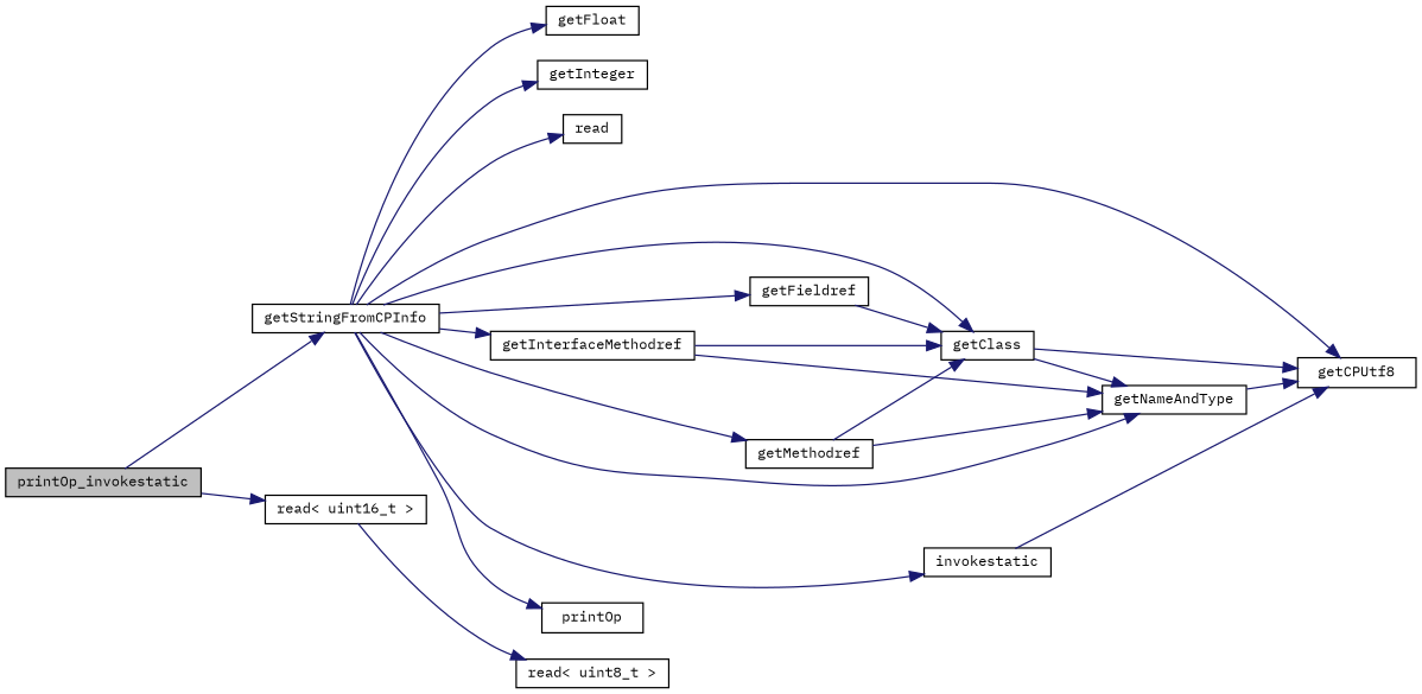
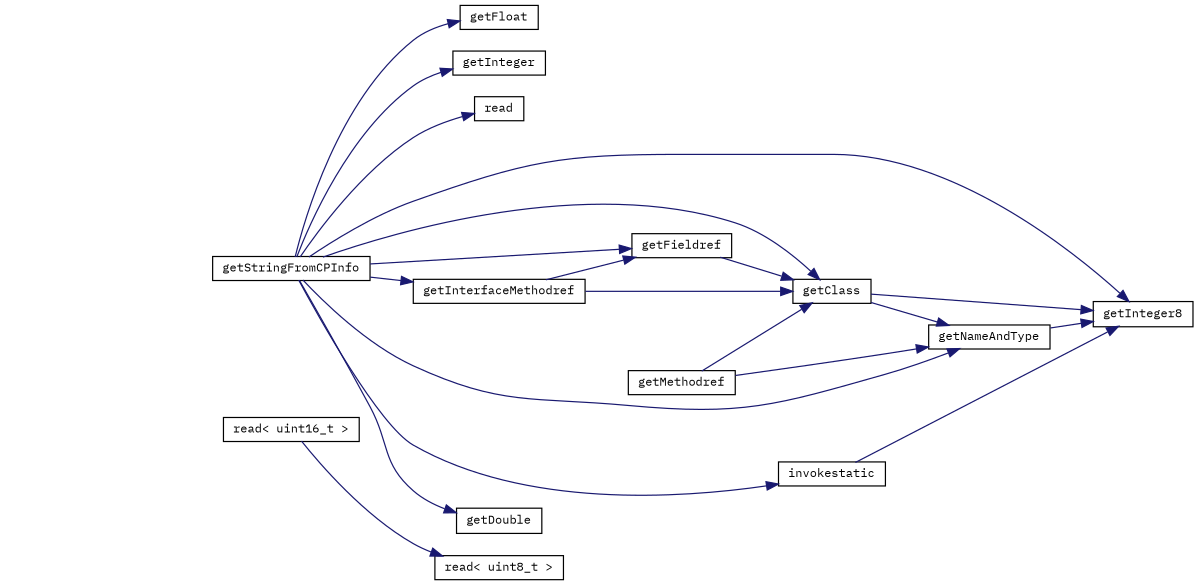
  digraph {
    fontname="IBM Plex Mono"
    rankdir=LR
    node [color=black fillcolor=white fontname="IBM Plex Mono" fontsize=10 shape=record style=filled]
    edge [color=midnightblue fontname="IBM Plex Mono" fontsize=10 labelfontname=Helvetica labelfontsize=10 style=solid]
-   n1 [fillcolor=grey75 fontcolor=black height=0.2 label=printOp_invokestatic width=0.4]
    n2 [height=0.2 label=getStringFromCPInfo width=0.4]
    n3 [height=0.2 label="read\< uint16_t \>" width=0.4]
    n4 [height=0.2 label=getClass width=0.4]
-   n5 [height=0.2 label=getCPUtf8 width=0.4]
-   n6 [height=0.2 label=printOp width=0.4]
+   n5 [height=0.2 label=getInteger8 width=0.4]
+   n6 [height=0.2 label=getDouble width=0.4]
    n7 [height=0.2 label=getFieldref width=0.4]
    n8 [height=0.2 label=getNameAndType width=0.4]
    n9 [height=0.2 label=getFloat width=0.4]
    n10 [height=0.2 label=getInteger width=0.4]
    n11 [height=0.2 label=getInterfaceMethodref width=0.4]
    n12 [height=0.2 label=read width=0.4]
    n13 [height=0.2 label=getMethodref width=0.4]
    n14 [height=0.2 label=invokestatic width=0.4]
    n15 [height=0.2 label="read\< uint8_t \>" width=0.4]
-   n1 -> n2
-   n1 -> n3
    n2 -> n4
    n2 -> n5
    n2 -> n6
    n2 -> n7
    n2 -> n8
    n2 -> n9
    n2 -> n10
    n2 -> n11
    n2 -> n12
-   n2 -> n13
    n2 -> n14
    n3 -> n15
    n4 -> n5
    n4 -> n8
    n7 -> n4
    n8 -> n5
    n11 -> n4
-   n11 -> n8
+   n11 -> n7
    n13 -> n4
    n13 -> n8
    n14 -> n5
  }
